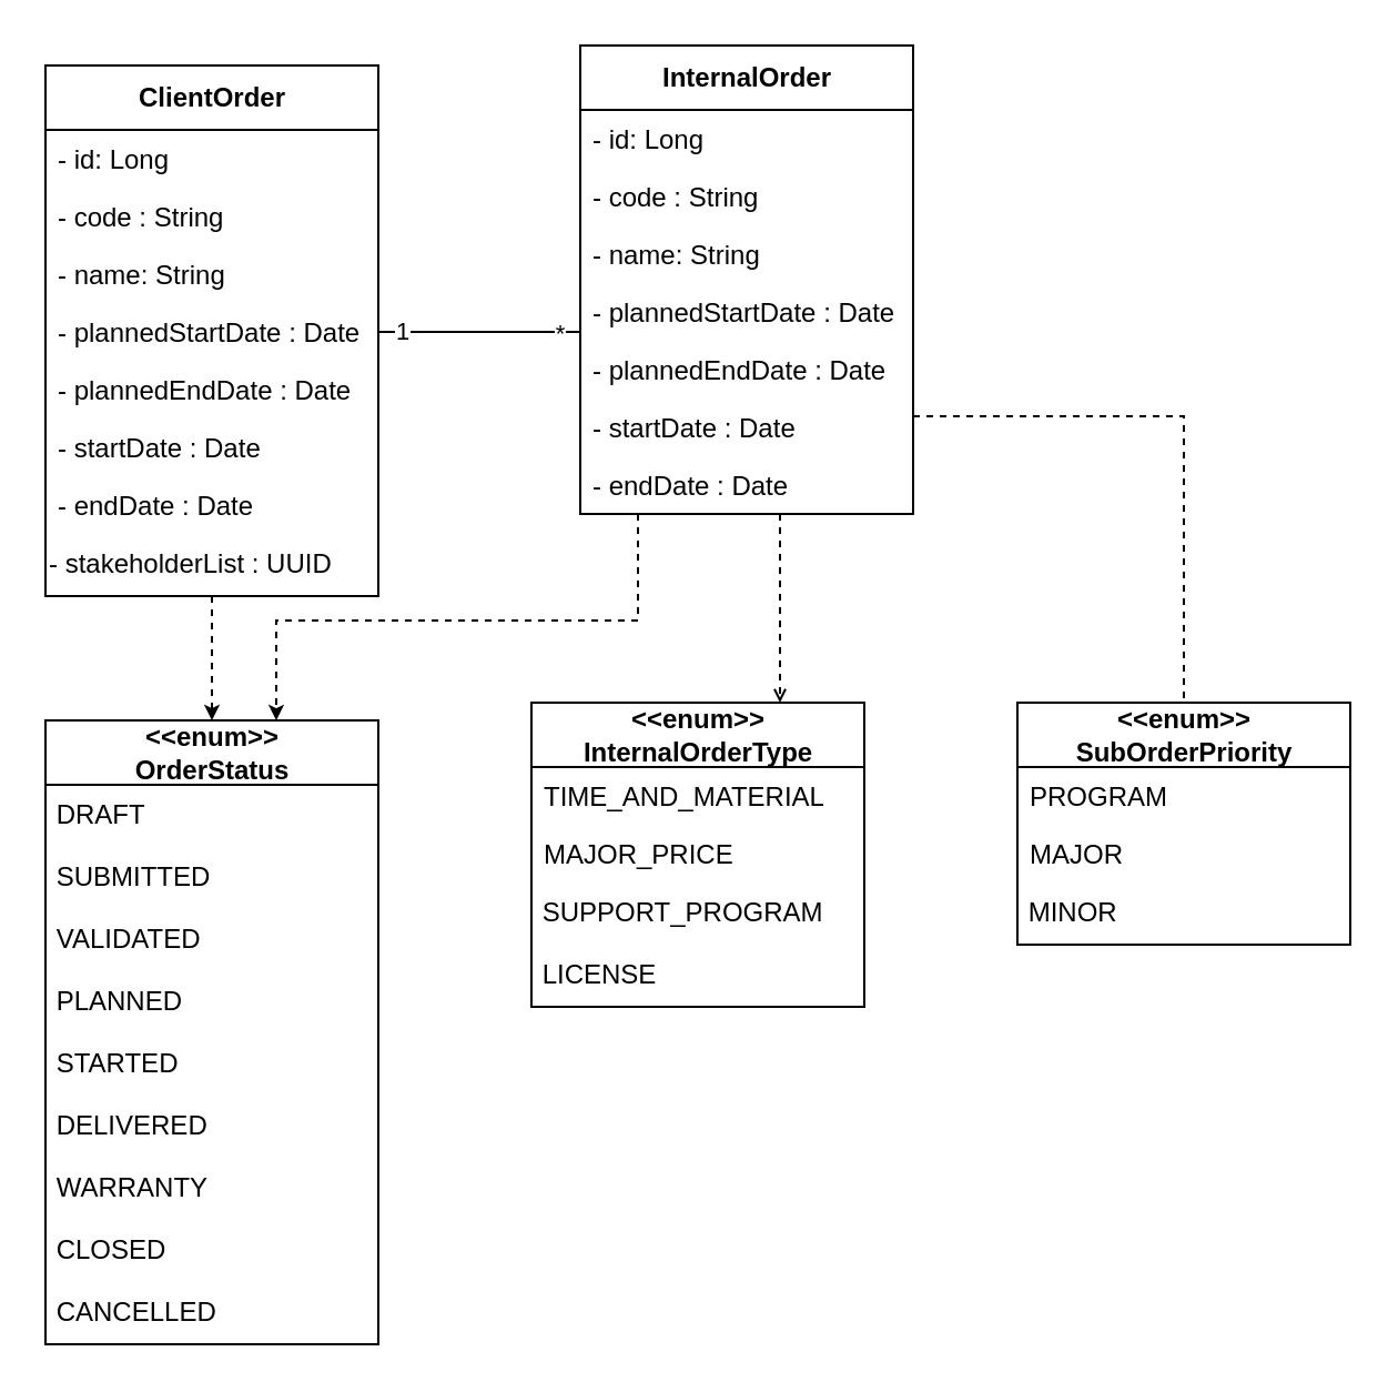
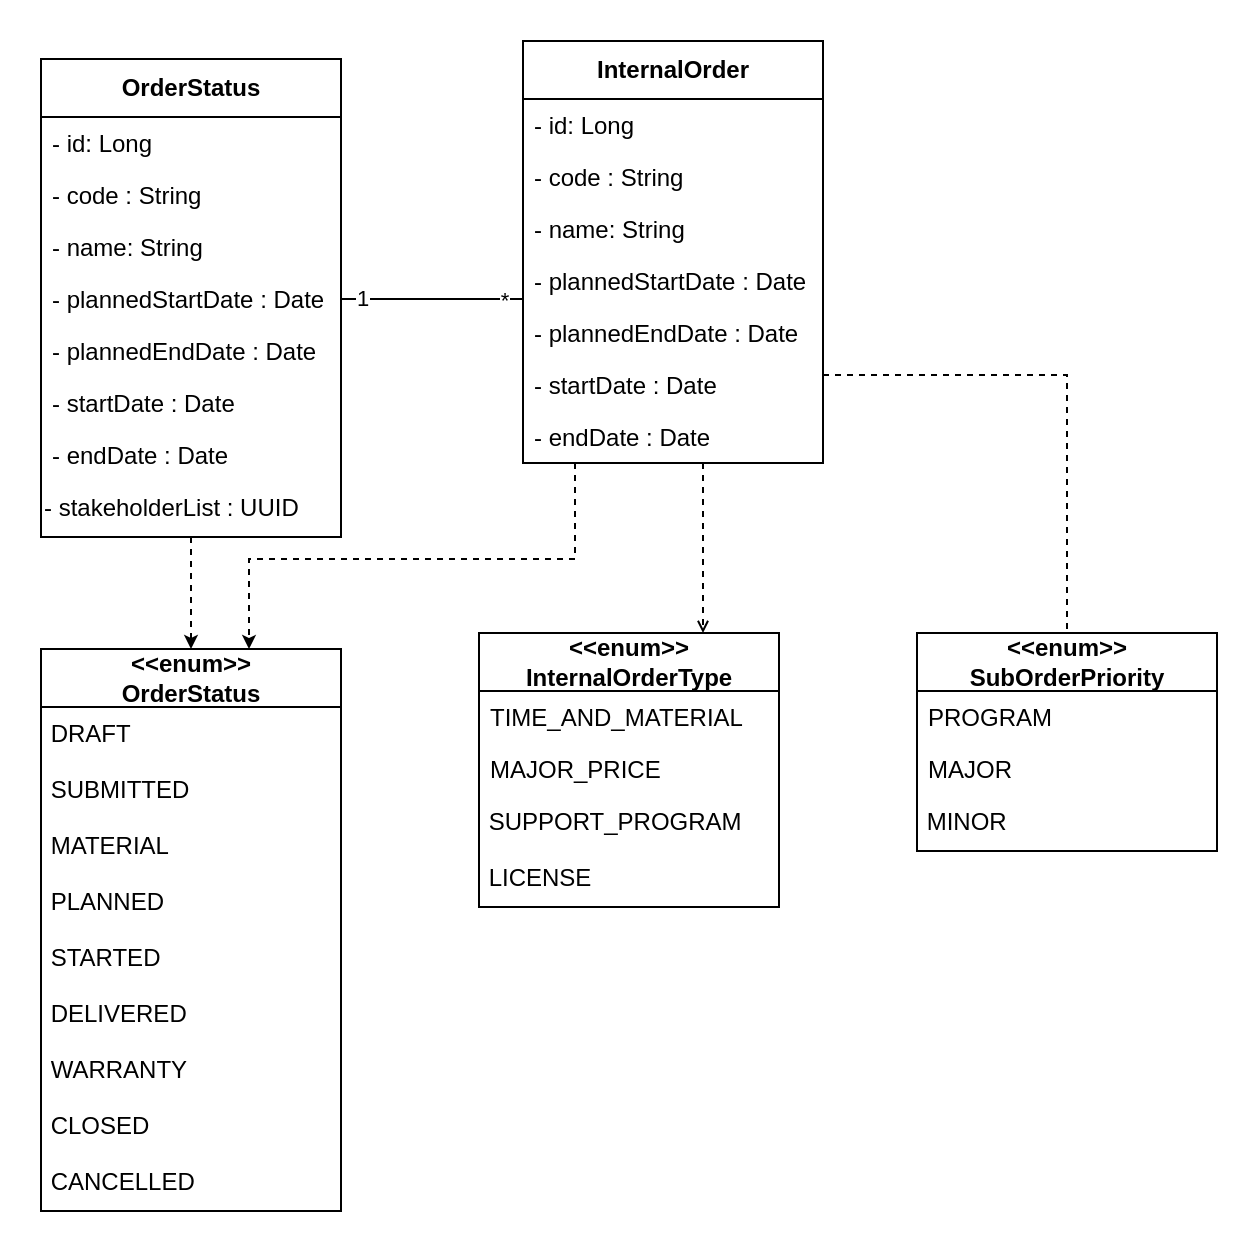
  <mxCell id="0" />
  <mxCell id="1" parent="0" />
  <mxCell id="2" value="&lt;b&gt;InternalOrder&lt;/b&gt;" style="swimlane;fontStyle=0;align=center;verticalAlign=middle;childLayout=stackLayout;horizontal=1;startSize=29;horizontalStack=0;resizeParent=1;resizeParentMax=0;resizeLast=0;collapsible=0;marginBottom=0;html=1;fontSize=12;labelPosition=center;verticalLabelPosition=middle;container=0;strokeColor=default;swimlaneLine=1;rounded=0;shadow=0;glass=0;sketch=0;perimeterSpacing=0;" parent="1" vertex="1"><mxGeometry x="261" y="20" width="150" height="211" as="geometry" /></mxCell>
  <mxCell id="3" value="- id: Long" style="text;strokeColor=none;fillColor=none;align=left;verticalAlign=top;spacingLeft=4;spacingRight=4;overflow=hidden;rotatable=0;points=[[0,0.5],[1,0.5]];portConstraint=eastwest;container=0;fontStyle=0" parent="2" vertex="1"><mxGeometry y="29" width="150" height="26" as="geometry" /></mxCell>
  <mxCell id="4" value="- code : String" style="text;strokeColor=none;fillColor=none;align=left;verticalAlign=top;spacingLeft=4;spacingRight=4;overflow=hidden;rotatable=0;points=[[0,0.5],[1,0.5]];portConstraint=eastwest;container=0;fontStyle=0" parent="2" vertex="1"><mxGeometry y="55" width="150" height="26" as="geometry" /></mxCell>
  <mxCell id="5" value="- name: String" style="text;strokeColor=none;fillColor=none;align=left;verticalAlign=top;spacingLeft=4;spacingRight=4;overflow=hidden;rotatable=0;points=[[0,0.5],[1,0.5]];portConstraint=eastwest;container=0;fontStyle=0" parent="2" vertex="1"><mxGeometry y="81" width="150" height="26" as="geometry" /></mxCell>
  <mxCell id="6" value="- plannedStartDate : Date" style="text;strokeColor=none;fillColor=none;align=left;verticalAlign=top;spacingLeft=4;spacingRight=4;overflow=hidden;rotatable=0;points=[[0,0.5],[1,0.5]];portConstraint=eastwest;container=0;fontStyle=0" parent="2" vertex="1"><mxGeometry y="107" width="150" height="26" as="geometry" /></mxCell>
  <mxCell id="7" value="- plannedEndDate : Date" style="text;strokeColor=none;fillColor=none;align=left;verticalAlign=top;spacingLeft=4;spacingRight=4;overflow=hidden;rotatable=0;points=[[0,0.5],[1,0.5]];portConstraint=eastwest;container=0;fontStyle=0" parent="2" vertex="1"><mxGeometry y="133" width="150" height="26" as="geometry" /></mxCell>
  <mxCell id="8" value="- startDate : Date" style="text;strokeColor=none;fillColor=none;align=left;verticalAlign=top;spacingLeft=4;spacingRight=4;overflow=hidden;rotatable=0;points=[[0,0.5],[1,0.5]];portConstraint=eastwest;container=0;fontStyle=0" parent="2" vertex="1"><mxGeometry y="159" width="150" height="26" as="geometry" /></mxCell>
  <mxCell id="9" value="- endDate : Date" style="text;strokeColor=none;fillColor=none;align=left;verticalAlign=top;spacingLeft=4;spacingRight=4;overflow=hidden;rotatable=0;points=[[0,0.5],[1,0.5]];portConstraint=eastwest;container=0;fontStyle=0" parent="2" vertex="1"><mxGeometry y="185" width="150" height="26" as="geometry" /></mxCell>
  <mxCell id="10" value="&lt;b&gt;&amp;lt;&amp;lt;enum&amp;gt;&amp;gt;&lt;br&gt;OrderStatus&lt;/b&gt;" style="swimlane;fontStyle=0;align=center;verticalAlign=middle;childLayout=stackLayout;horizontal=1;startSize=29;horizontalStack=0;resizeParent=1;resizeParentMax=0;resizeLast=0;collapsible=0;marginBottom=0;html=1;fontSize=12;labelPosition=center;verticalLabelPosition=middle;container=0;swimlaneLine=1;rounded=0;sketch=0;glass=0;" parent="1" vertex="1"><mxGeometry x="20" y="324" width="150" height="281" as="geometry" /></mxCell>
  <mxCell id="11" value="&lt;span&gt;&amp;nbsp;DRAFT&lt;/span&gt;" style="text;whiteSpace=wrap;html=1;fontStyle=0" vertex="1" parent="10"><mxGeometry y="29" width="150" height="28" as="geometry" /></mxCell>
  <mxCell id="12" value="&lt;span&gt;&amp;nbsp;SUBMITTED&lt;/span&gt;" style="text;whiteSpace=wrap;html=1;fontStyle=0" vertex="1" parent="10"><mxGeometry y="57" width="150" height="28" as="geometry" /></mxCell>
- <mxCell id="13" value="&amp;nbsp;VALIDATED" style="text;whiteSpace=wrap;html=1;fontStyle=0" parent="10" vertex="1"><mxGeometry y="85" width="150" height="28" as="geometry" /></mxCell>
+ <mxCell id="13" value="&amp;nbsp;MATERIAL" style="text;whiteSpace=wrap;html=1;fontStyle=0" parent="10" vertex="1"><mxGeometry y="85" width="150" height="28" as="geometry" /></mxCell>
  <mxCell id="14" value="&amp;nbsp;PLANNED" style="text;whiteSpace=wrap;html=1;fontStyle=0" parent="10" vertex="1"><mxGeometry y="113" width="150" height="28" as="geometry" /></mxCell>
  <mxCell id="15" value="&amp;nbsp;STARTED" style="text;whiteSpace=wrap;html=1;fontStyle=0" parent="10" vertex="1"><mxGeometry y="141" width="150" height="28" as="geometry" /></mxCell>
  <mxCell id="16" value="&amp;nbsp;DELIVERED" style="text;whiteSpace=wrap;html=1;fontStyle=0" parent="10" vertex="1"><mxGeometry y="169" width="150" height="28" as="geometry" /></mxCell>
  <mxCell id="17" value="&amp;nbsp;WARRANTY" style="text;whiteSpace=wrap;html=1;fontStyle=0" parent="10" vertex="1"><mxGeometry y="197" width="150" height="28" as="geometry" /></mxCell>
  <mxCell id="18" value="&amp;nbsp;CLOSED" style="text;whiteSpace=wrap;html=1;fontStyle=0" parent="10" vertex="1"><mxGeometry y="225" width="150" height="28" as="geometry" /></mxCell>
  <mxCell id="19" value="&amp;nbsp;CANCELLED" style="text;whiteSpace=wrap;html=1;fontStyle=0" parent="10" vertex="1"><mxGeometry y="253" width="150" height="28" as="geometry" /></mxCell>
  <mxCell id="20" value="&lt;b&gt;&amp;lt;&amp;lt;enum&amp;gt;&amp;gt;&lt;br&gt;InternalOrderType&lt;/b&gt;" style="swimlane;fontStyle=0;align=center;verticalAlign=middle;childLayout=stackLayout;horizontal=1;startSize=29;horizontalStack=0;resizeParent=1;resizeParentMax=0;resizeLast=0;collapsible=0;marginBottom=0;html=1;fontSize=12;labelPosition=center;verticalLabelPosition=middle;container=0;swimlaneLine=1;rounded=0;sketch=0;glass=0;" parent="1" vertex="1"><mxGeometry x="239" y="316" width="150" height="137" as="geometry" /></mxCell>
  <mxCell id="21" value="TIME_AND_MATERIAL" style="text;strokeColor=none;fillColor=none;align=left;verticalAlign=top;spacingLeft=4;spacingRight=4;overflow=hidden;rotatable=0;points=[[0,0.5],[1,0.5]];portConstraint=eastwest;container=0;fontStyle=0" parent="20" vertex="1"><mxGeometry y="29" width="150" height="26" as="geometry" /></mxCell>
  <mxCell id="22" value="MAJOR_PRICE" style="text;strokeColor=none;fillColor=none;align=left;verticalAlign=top;spacingLeft=4;spacingRight=4;overflow=hidden;rotatable=0;points=[[0,0.5],[1,0.5]];portConstraint=eastwest;container=0;fontStyle=0" parent="20" vertex="1"><mxGeometry y="55" width="150" height="26" as="geometry" /></mxCell>
  <mxCell id="23" value="&amp;nbsp;SUPPORT_PROGRAM" style="text;whiteSpace=wrap;html=1;fontStyle=0" parent="20" vertex="1"><mxGeometry y="81" width="150" height="28" as="geometry" /></mxCell>
  <mxCell id="24" value="&amp;nbsp;LICENSE" style="text;whiteSpace=wrap;html=1;fontStyle=0" parent="20" vertex="1"><mxGeometry y="109" width="150" height="28" as="geometry" /></mxCell>
- <mxCell id="25" value="&lt;div&gt;&lt;b&gt;ClientOrder&lt;/b&gt;&lt;/div&gt;" style="swimlane;fontStyle=0;align=center;verticalAlign=middle;childLayout=stackLayout;horizontal=1;startSize=29;horizontalStack=0;resizeParent=1;resizeParentMax=0;resizeLast=0;collapsible=0;marginBottom=0;html=1;fontSize=12;labelPosition=center;verticalLabelPosition=middle;container=0;strokeColor=default;swimlaneLine=1;rounded=0;shadow=0;glass=0;sketch=0;perimeterSpacing=0;" parent="1" vertex="1"><mxGeometry x="20" y="29" width="150" height="239" as="geometry" /></mxCell>
+ <mxCell id="25" value="&lt;div&gt;&lt;b&gt;OrderStatus&lt;/b&gt;&lt;/div&gt;" style="swimlane;fontStyle=0;align=center;verticalAlign=middle;childLayout=stackLayout;horizontal=1;startSize=29;horizontalStack=0;resizeParent=1;resizeParentMax=0;resizeLast=0;collapsible=0;marginBottom=0;html=1;fontSize=12;labelPosition=center;verticalLabelPosition=middle;container=0;strokeColor=default;swimlaneLine=1;rounded=0;shadow=0;glass=0;sketch=0;perimeterSpacing=0;" parent="1" vertex="1"><mxGeometry x="20" y="29" width="150" height="239" as="geometry" /></mxCell>
  <mxCell id="26" value="- id: Long" style="text;strokeColor=none;fillColor=none;align=left;verticalAlign=top;spacingLeft=4;spacingRight=4;overflow=hidden;rotatable=0;points=[[0,0.5],[1,0.5]];portConstraint=eastwest;container=0;fontStyle=0" parent="25" vertex="1"><mxGeometry y="29" width="150" height="26" as="geometry" /></mxCell>
  <mxCell id="27" value="- code : String" style="text;strokeColor=none;fillColor=none;align=left;verticalAlign=top;spacingLeft=4;spacingRight=4;overflow=hidden;rotatable=0;points=[[0,0.5],[1,0.5]];portConstraint=eastwest;container=0;fontStyle=0" parent="25" vertex="1"><mxGeometry y="55" width="150" height="26" as="geometry" /></mxCell>
  <mxCell id="28" value="- name: String" style="text;strokeColor=none;fillColor=none;align=left;verticalAlign=top;spacingLeft=4;spacingRight=4;overflow=hidden;rotatable=0;points=[[0,0.5],[1,0.5]];portConstraint=eastwest;container=0;fontStyle=0" parent="25" vertex="1"><mxGeometry y="81" width="150" height="26" as="geometry" /></mxCell>
  <mxCell id="29" value="- plannedStartDate : Date" style="text;strokeColor=none;fillColor=none;align=left;verticalAlign=top;spacingLeft=4;spacingRight=4;overflow=hidden;rotatable=0;points=[[0,0.5],[1,0.5]];portConstraint=eastwest;container=0;fontStyle=0" parent="25" vertex="1"><mxGeometry y="107" width="150" height="26" as="geometry" /></mxCell>
  <mxCell id="30" value="- plannedEndDate : Date" style="text;strokeColor=none;fillColor=none;align=left;verticalAlign=top;spacingLeft=4;spacingRight=4;overflow=hidden;rotatable=0;points=[[0,0.5],[1,0.5]];portConstraint=eastwest;container=0;fontStyle=0" parent="25" vertex="1"><mxGeometry y="133" width="150" height="26" as="geometry" /></mxCell>
  <mxCell id="31" value="- startDate : Date" style="text;strokeColor=none;fillColor=none;align=left;verticalAlign=top;spacingLeft=4;spacingRight=4;overflow=hidden;rotatable=0;points=[[0,0.5],[1,0.5]];portConstraint=eastwest;container=0;fontStyle=0" parent="25" vertex="1"><mxGeometry y="159" width="150" height="26" as="geometry" /></mxCell>
  <mxCell id="32" value="- endDate : Date" style="text;strokeColor=none;fillColor=none;align=left;verticalAlign=top;spacingLeft=4;spacingRight=4;overflow=hidden;rotatable=0;points=[[0,0.5],[1,0.5]];portConstraint=eastwest;container=0;fontStyle=0" parent="25" vertex="1"><mxGeometry y="185" width="150" height="26" as="geometry" /></mxCell>
  <mxCell id="33" value="- stakeholderList : UUID" style="text;whiteSpace=wrap;html=1;" parent="25" vertex="1"><mxGeometry y="211" width="150" height="28" as="geometry" /></mxCell>
  <mxCell id="34" style="edgeStyle=orthogonalEdgeStyle;rounded=0;orthogonalLoop=1;jettySize=auto;html=1;dashed=1;endSize=4;startSize=4;fontStyle=0" parent="1" source="2" target="10" edge="1"><mxGeometry relative="1" as="geometry"><mxPoint x="204" y="313" as="targetPoint" /><Array as="points"><mxPoint x="287" y="279" /><mxPoint x="124" y="279" /></Array></mxGeometry></mxCell>
  <mxCell id="35" style="edgeStyle=orthogonalEdgeStyle;rounded=0;orthogonalLoop=1;jettySize=auto;html=1;dashed=1;startSize=4;endSize=4;fontStyle=0" parent="1" source="25" target="10" edge="1"><mxGeometry relative="1" as="geometry"><Array as="points"><mxPoint x="77" y="342" /></Array></mxGeometry></mxCell>
  <mxCell id="36" style="edgeStyle=orthogonalEdgeStyle;rounded=0;orthogonalLoop=1;jettySize=auto;html=1;dashed=1;endSize=4;startSize=4;fontStyle=0;endArrow=open;" parent="1" source="2" target="20" edge="1"><mxGeometry relative="1" as="geometry"><Array as="points"><mxPoint x="351" y="286" /><mxPoint x="351" y="286" /></Array></mxGeometry></mxCell>
  <mxCell id="37" style="edgeStyle=orthogonalEdgeStyle;rounded=0;orthogonalLoop=1;jettySize=auto;html=1;startSize=4;endSize=4;endArrow=none;endFill=0;fontStyle=0" parent="1" source="29" target="2" edge="1"><mxGeometry relative="1" as="geometry"><Array as="points"><mxPoint x="244" y="149" /><mxPoint x="244" y="149" /></Array></mxGeometry></mxCell>
  <mxCell id="38" value="*" style="edgeLabel;html=1;align=center;verticalAlign=middle;resizable=0;points=[];fontStyle=0" parent="37" vertex="1" connectable="0"><mxGeometry x="0.787" relative="1" as="geometry"><mxPoint as="offset" /></mxGeometry></mxCell>
  <mxCell id="39" value="1" style="edgeLabel;html=1;align=center;verticalAlign=middle;resizable=0;points=[];fontStyle=0" parent="37" vertex="1" connectable="0"><mxGeometry x="-0.78" y="1" relative="1" as="geometry"><mxPoint as="offset" /></mxGeometry></mxCell>
  <mxCell id="40" value="&lt;b&gt;&amp;lt;&amp;lt;enum&amp;gt;&amp;gt;&lt;br&gt;&lt;span style=&quot;text-align: left&quot;&gt;SubOrderPriority&lt;/span&gt;&lt;/b&gt;" style="swimlane;fontStyle=0;align=center;verticalAlign=middle;childLayout=stackLayout;horizontal=1;startSize=29;horizontalStack=0;resizeParent=1;resizeParentMax=0;resizeLast=0;collapsible=0;marginBottom=0;html=1;fontSize=12;labelPosition=center;verticalLabelPosition=middle;container=0;swimlaneLine=1;rounded=0;sketch=0;glass=0;" parent="1" vertex="1"><mxGeometry x="458" y="316" width="150" height="109" as="geometry" /></mxCell>
  <mxCell id="41" value="PROGRAM" style="text;strokeColor=none;fillColor=none;align=left;verticalAlign=top;spacingLeft=4;spacingRight=4;overflow=hidden;rotatable=0;points=[[0,0.5],[1,0.5]];portConstraint=eastwest;container=0;fontStyle=0" parent="40" vertex="1"><mxGeometry y="29" width="150" height="26" as="geometry" /></mxCell>
  <mxCell id="42" value="MAJOR" style="text;strokeColor=none;fillColor=none;align=left;verticalAlign=top;spacingLeft=4;spacingRight=4;overflow=hidden;rotatable=0;points=[[0,0.5],[1,0.5]];portConstraint=eastwest;container=0;fontStyle=0" parent="40" vertex="1"><mxGeometry y="55" width="150" height="26" as="geometry" /></mxCell>
  <mxCell id="43" value="&amp;nbsp;MINOR" style="text;whiteSpace=wrap;html=1;fontStyle=0" parent="40" vertex="1"><mxGeometry y="81" width="150" height="28" as="geometry" /></mxCell>
  <mxCell id="44" style="edgeStyle=orthogonalEdgeStyle;rounded=0;orthogonalLoop=1;jettySize=auto;html=1;endArrow=none;endFill=1;startSize=4;endSize=4;dashed=1;" parent="1" source="2" target="40" edge="1"><mxGeometry relative="1" as="geometry"><Array as="points"><mxPoint x="533" y="187" /></Array></mxGeometry></mxCell>
